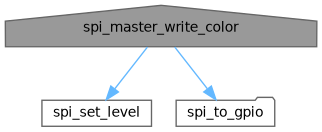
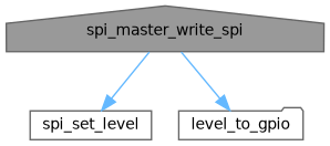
  digraph {
    rankdir=TB
    node [color=grey40 fillcolor=white fontname=Helvetica fontsize=10 style=filled]
    edge [color=steelblue1 fontname=Helvetica fontsize=10 labelfontname=Helvetica labelfontsize=10 style=solid]
-   n1 [color=gray40 fillcolor=grey60 fontcolor=black height=0.2 label=spi_master_write_color shape=house width=0.4]
+   n1 [color=gray40 fillcolor=grey60 fontcolor=black height=0.2 label=spi_master_write_spi shape=house width=0.4]
    n2 [height=0.2 label=spi_set_level shape=box width=0.4]
-   n3 [height=0.2 label=spi_to_gpio shape=folder width=0.4]
+   n3 [height=0.2 label=level_to_gpio shape=folder width=0.4]
    n1 -> n2
    n1 -> n3
  }
